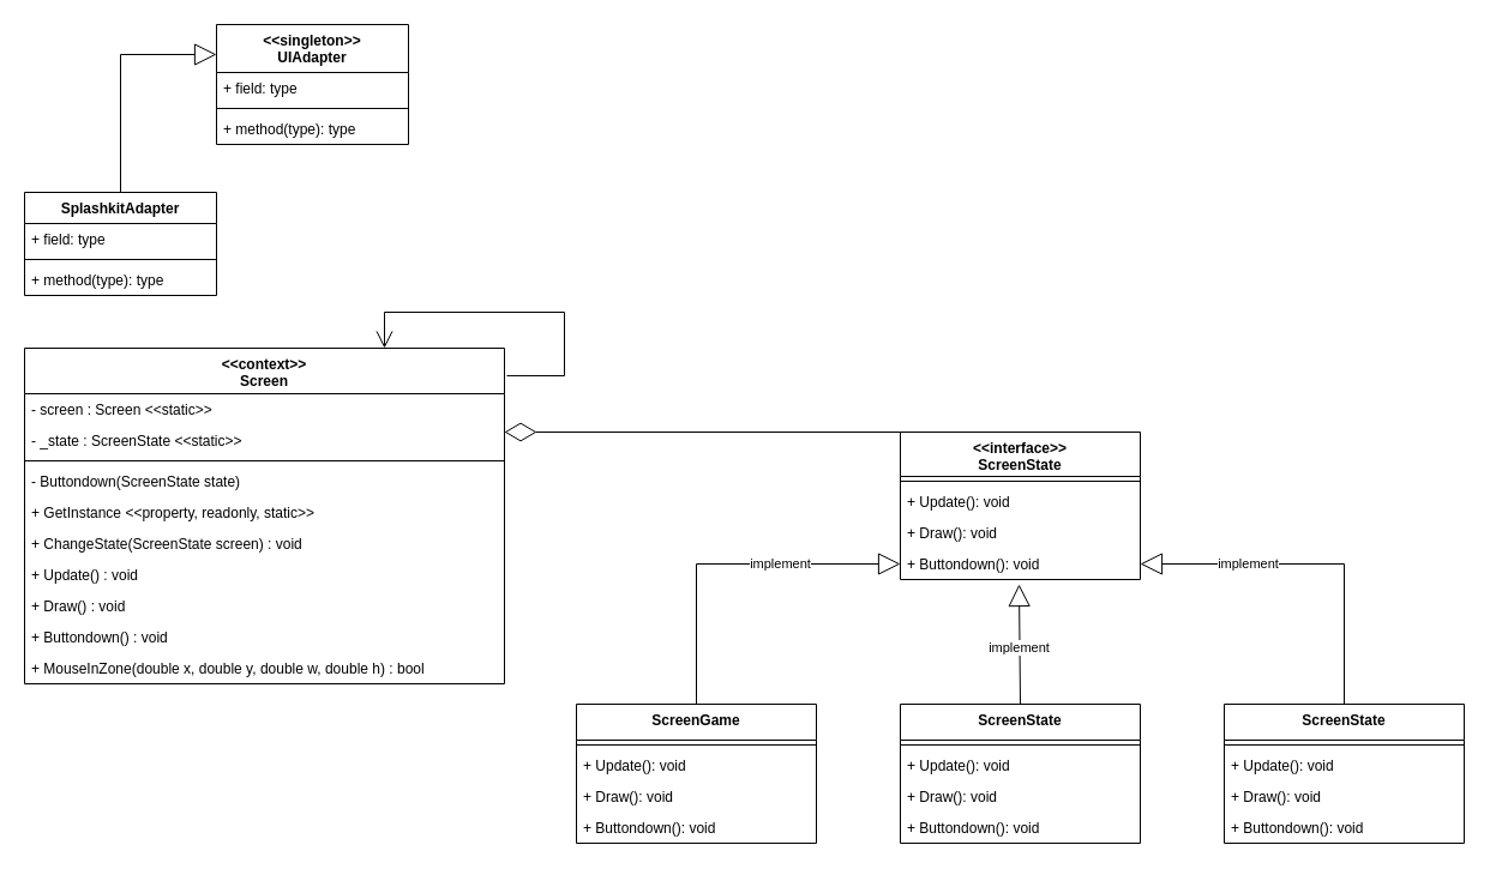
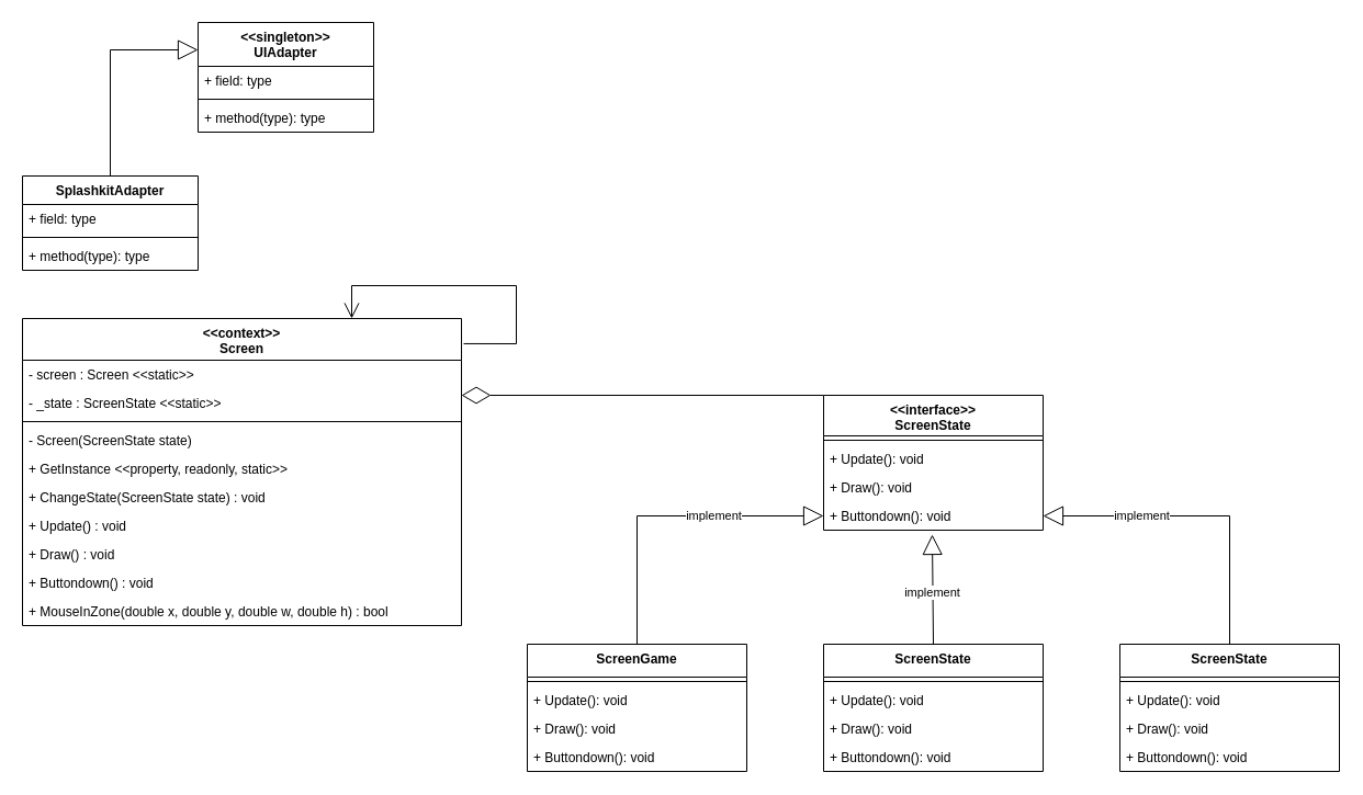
  <mxCell id="0" />
  <mxCell id="1" parent="0" />
  <mxCell id="2" value="SplashkitAdapter" style="swimlane;fontStyle=1;align=center;verticalAlign=top;childLayout=stackLayout;horizontal=1;startSize=26;horizontalStack=0;resizeParent=1;resizeParentMax=0;resizeLast=0;collapsible=1;marginBottom=0;hachureGap=4;pointerEvents=0;" vertex="1" parent="1"><mxGeometry x="20" y="160" width="160" height="86" as="geometry" /></mxCell>
  <mxCell id="3" value="+ field: type" style="text;strokeColor=none;fillColor=none;align=left;verticalAlign=top;spacingLeft=4;spacingRight=4;overflow=hidden;rotatable=0;points=[[0,0.5],[1,0.5]];portConstraint=eastwest;" vertex="1" parent="2"><mxGeometry y="26" width="160" height="26" as="geometry" /></mxCell>
  <mxCell id="4" value="" style="line;strokeWidth=1;fillColor=none;align=left;verticalAlign=middle;spacingTop=-1;spacingLeft=3;spacingRight=3;rotatable=0;labelPosition=right;points=[];portConstraint=eastwest;" vertex="1" parent="2"><mxGeometry y="52" width="160" height="8" as="geometry" /></mxCell>
  <mxCell id="5" value="+ method(type): type" style="text;strokeColor=none;fillColor=none;align=left;verticalAlign=top;spacingLeft=4;spacingRight=4;overflow=hidden;rotatable=0;points=[[0,0.5],[1,0.5]];portConstraint=eastwest;" vertex="1" parent="2"><mxGeometry y="60" width="160" height="26" as="geometry" /></mxCell>
  <mxCell id="6" value="&lt;&lt;singleton&gt;&gt;&#10;UIAdapter" style="swimlane;fontStyle=1;align=center;verticalAlign=top;childLayout=stackLayout;horizontal=1;startSize=40;horizontalStack=0;resizeParent=1;resizeParentMax=0;resizeLast=0;collapsible=1;marginBottom=0;hachureGap=4;pointerEvents=0;" vertex="1" parent="1"><mxGeometry x="180" y="20" width="160" height="100" as="geometry" /></mxCell>
  <mxCell id="7" value="+ field: type" style="text;strokeColor=none;fillColor=none;align=left;verticalAlign=top;spacingLeft=4;spacingRight=4;overflow=hidden;rotatable=0;points=[[0,0.5],[1,0.5]];portConstraint=eastwest;" vertex="1" parent="6"><mxGeometry y="40" width="160" height="26" as="geometry" /></mxCell>
  <mxCell id="8" value="" style="line;strokeWidth=1;fillColor=none;align=left;verticalAlign=middle;spacingTop=-1;spacingLeft=3;spacingRight=3;rotatable=0;labelPosition=right;points=[];portConstraint=eastwest;" vertex="1" parent="6"><mxGeometry y="66" width="160" height="8" as="geometry" /></mxCell>
  <mxCell id="9" value="+ method(type): type" style="text;strokeColor=none;fillColor=none;align=left;verticalAlign=top;spacingLeft=4;spacingRight=4;overflow=hidden;rotatable=0;points=[[0,0.5],[1,0.5]];portConstraint=eastwest;" vertex="1" parent="6"><mxGeometry y="74" width="160" height="26" as="geometry" /></mxCell>
  <mxCell id="10" value="" style="endArrow=block;endSize=16;endFill=0;html=1;rounded=0;exitX=0.5;exitY=0;exitDx=0;exitDy=0;entryX=0;entryY=0.25;entryDx=0;entryDy=0;" edge="1" parent="1" source="2" target="6"><mxGeometry width="160" relative="1" as="geometry"><mxPoint x="190" y="350" as="sourcePoint" /><mxPoint x="350" y="350" as="targetPoint" /><Array as="points"><mxPoint x="100" y="45" /></Array></mxGeometry></mxCell>
  <mxCell id="11" value="&lt;&lt;context&gt;&gt;&#10;Screen" style="swimlane;fontStyle=1;align=center;verticalAlign=top;childLayout=stackLayout;horizontal=1;startSize=38;horizontalStack=0;resizeParent=1;resizeParentMax=0;resizeLast=0;collapsible=1;marginBottom=0;hachureGap=4;pointerEvents=0;" vertex="1" parent="1"><mxGeometry x="20" y="290" width="400" height="280" as="geometry" /></mxCell>
  <mxCell id="12" value="- screen : Screen &lt;&lt;static&gt;&gt;" style="text;strokeColor=none;fillColor=none;align=left;verticalAlign=top;spacingLeft=4;spacingRight=4;overflow=hidden;rotatable=0;points=[[0,0.5],[1,0.5]];portConstraint=eastwest;" vertex="1" parent="11"><mxGeometry y="38" width="400" height="26" as="geometry" /></mxCell>
  <mxCell id="13" value="- _state : ScreenState &lt;&lt;static&gt;&gt;" style="text;strokeColor=none;fillColor=none;align=left;verticalAlign=top;spacingLeft=4;spacingRight=4;overflow=hidden;rotatable=0;points=[[0,0.5],[1,0.5]];portConstraint=eastwest;" vertex="1" parent="11"><mxGeometry y="64" width="400" height="26" as="geometry" /></mxCell>
  <mxCell id="14" value="" style="line;strokeWidth=1;fillColor=none;align=left;verticalAlign=middle;spacingTop=-1;spacingLeft=3;spacingRight=3;rotatable=0;labelPosition=right;points=[];portConstraint=eastwest;" vertex="1" parent="11"><mxGeometry y="90" width="400" height="8" as="geometry" /></mxCell>
- <mxCell id="15" value="- Buttondown(ScreenState state)" style="text;strokeColor=none;fillColor=none;align=left;verticalAlign=top;spacingLeft=4;spacingRight=4;overflow=hidden;rotatable=0;points=[[0,0.5],[1,0.5]];portConstraint=eastwest;" vertex="1" parent="11"><mxGeometry y="98" width="400" height="26" as="geometry" /></mxCell>
+ <mxCell id="15" value="- Screen(ScreenState state)" style="text;strokeColor=none;fillColor=none;align=left;verticalAlign=top;spacingLeft=4;spacingRight=4;overflow=hidden;rotatable=0;points=[[0,0.5],[1,0.5]];portConstraint=eastwest;" vertex="1" parent="11"><mxGeometry y="98" width="400" height="26" as="geometry" /></mxCell>
  <mxCell id="16" value="+ GetInstance &lt;&lt;property, readonly, static&gt;&gt;" style="text;strokeColor=none;fillColor=none;align=left;verticalAlign=top;spacingLeft=4;spacingRight=4;overflow=hidden;rotatable=0;points=[[0,0.5],[1,0.5]];portConstraint=eastwest;" vertex="1" parent="11"><mxGeometry y="124" width="400" height="26" as="geometry" /></mxCell>
- <mxCell id="17" value="+ ChangeState(ScreenState screen) : void" style="text;strokeColor=none;fillColor=none;align=left;verticalAlign=top;spacingLeft=4;spacingRight=4;overflow=hidden;rotatable=0;points=[[0,0.5],[1,0.5]];portConstraint=eastwest;" vertex="1" parent="11"><mxGeometry y="150" width="400" height="26" as="geometry" /></mxCell>
+ <mxCell id="17" value="+ ChangeState(ScreenState state) : void" style="text;strokeColor=none;fillColor=none;align=left;verticalAlign=top;spacingLeft=4;spacingRight=4;overflow=hidden;rotatable=0;points=[[0,0.5],[1,0.5]];portConstraint=eastwest;" vertex="1" parent="11"><mxGeometry y="150" width="400" height="26" as="geometry" /></mxCell>
  <mxCell id="18" value="+ Update() : void" style="text;strokeColor=none;fillColor=none;align=left;verticalAlign=top;spacingLeft=4;spacingRight=4;overflow=hidden;rotatable=0;points=[[0,0.5],[1,0.5]];portConstraint=eastwest;" vertex="1" parent="11"><mxGeometry y="176" width="400" height="26" as="geometry" /></mxCell>
  <mxCell id="19" value="+ Draw() : void" style="text;strokeColor=none;fillColor=none;align=left;verticalAlign=top;spacingLeft=4;spacingRight=4;overflow=hidden;rotatable=0;points=[[0,0.5],[1,0.5]];portConstraint=eastwest;" vertex="1" parent="11"><mxGeometry y="202" width="400" height="26" as="geometry" /></mxCell>
  <mxCell id="20" value="+ Buttondown() : void" style="text;strokeColor=none;fillColor=none;align=left;verticalAlign=top;spacingLeft=4;spacingRight=4;overflow=hidden;rotatable=0;points=[[0,0.5],[1,0.5]];portConstraint=eastwest;" vertex="1" parent="11"><mxGeometry y="228" width="400" height="26" as="geometry" /></mxCell>
  <mxCell id="21" value="+ MouseInZone(double x, double y, double w, double h) : bool" style="text;strokeColor=none;fillColor=none;align=left;verticalAlign=top;spacingLeft=4;spacingRight=4;overflow=hidden;rotatable=0;points=[[0,0.5],[1,0.5]];portConstraint=eastwest;" vertex="1" parent="11"><mxGeometry y="254" width="400" height="26" as="geometry" /></mxCell>
  <mxCell id="22" value="&lt;&lt;interface&gt;&gt;&#10;ScreenState" style="swimlane;fontStyle=1;align=center;verticalAlign=top;childLayout=stackLayout;horizontal=1;startSize=37;horizontalStack=0;resizeParent=1;resizeParentMax=0;resizeLast=0;collapsible=1;marginBottom=0;hachureGap=4;pointerEvents=0;" vertex="1" parent="1"><mxGeometry x="750" y="360" width="200" height="123" as="geometry" /></mxCell>
  <mxCell id="23" value="" style="line;strokeWidth=1;fillColor=none;align=left;verticalAlign=middle;spacingTop=-1;spacingLeft=3;spacingRight=3;rotatable=0;labelPosition=right;points=[];portConstraint=eastwest;" vertex="1" parent="22"><mxGeometry y="37" width="200" height="8" as="geometry" /></mxCell>
  <mxCell id="24" value="+ Update(): void" style="text;strokeColor=none;fillColor=none;align=left;verticalAlign=top;spacingLeft=4;spacingRight=4;overflow=hidden;rotatable=0;points=[[0,0.5],[1,0.5]];portConstraint=eastwest;" vertex="1" parent="22"><mxGeometry y="45" width="200" height="26" as="geometry" /></mxCell>
  <mxCell id="25" value="+ Draw(): void" style="text;strokeColor=none;fillColor=none;align=left;verticalAlign=top;spacingLeft=4;spacingRight=4;overflow=hidden;rotatable=0;points=[[0,0.5],[1,0.5]];portConstraint=eastwest;" vertex="1" parent="22"><mxGeometry y="71" width="200" height="26" as="geometry" /></mxCell>
  <mxCell id="26" value="+ Buttondown(): void" style="text;strokeColor=none;fillColor=none;align=left;verticalAlign=top;spacingLeft=4;spacingRight=4;overflow=hidden;rotatable=0;points=[[0,0.5],[1,0.5]];portConstraint=eastwest;" vertex="1" parent="22"><mxGeometry y="97" width="200" height="26" as="geometry" /></mxCell>
  <mxCell id="27" value="" style="endArrow=open;endFill=1;endSize=12;html=1;rounded=0;exitX=1.005;exitY=0.082;exitDx=0;exitDy=0;exitPerimeter=0;entryX=0.75;entryY=0;entryDx=0;entryDy=0;" edge="1" parent="1" source="11" target="11"><mxGeometry width="160" relative="1" as="geometry"><mxPoint x="670" y="390" as="sourcePoint" /><mxPoint x="830" y="390" as="targetPoint" /><Array as="points"><mxPoint x="470" y="313" /><mxPoint x="470" y="260" /><mxPoint x="320" y="260" /></Array></mxGeometry></mxCell>
  <mxCell id="28" value="ScreenGame" style="swimlane;fontStyle=1;align=center;verticalAlign=top;childLayout=stackLayout;horizontal=1;startSize=30;horizontalStack=0;resizeParent=1;resizeParentMax=0;resizeLast=0;collapsible=1;marginBottom=0;hachureGap=4;pointerEvents=0;" vertex="1" parent="1"><mxGeometry x="480" y="587" width="200" height="116" as="geometry" /></mxCell>
  <mxCell id="29" value="" style="line;strokeWidth=1;fillColor=none;align=left;verticalAlign=middle;spacingTop=-1;spacingLeft=3;spacingRight=3;rotatable=0;labelPosition=right;points=[];portConstraint=eastwest;" vertex="1" parent="28"><mxGeometry y="30" width="200" height="8" as="geometry" /></mxCell>
  <mxCell id="30" value="+ Update(): void" style="text;strokeColor=none;fillColor=none;align=left;verticalAlign=top;spacingLeft=4;spacingRight=4;overflow=hidden;rotatable=0;points=[[0,0.5],[1,0.5]];portConstraint=eastwest;" vertex="1" parent="28"><mxGeometry y="38" width="200" height="26" as="geometry" /></mxCell>
  <mxCell id="31" value="+ Draw(): void" style="text;strokeColor=none;fillColor=none;align=left;verticalAlign=top;spacingLeft=4;spacingRight=4;overflow=hidden;rotatable=0;points=[[0,0.5],[1,0.5]];portConstraint=eastwest;" vertex="1" parent="28"><mxGeometry y="64" width="200" height="26" as="geometry" /></mxCell>
  <mxCell id="32" value="+ Buttondown(): void" style="text;strokeColor=none;fillColor=none;align=left;verticalAlign=top;spacingLeft=4;spacingRight=4;overflow=hidden;rotatable=0;points=[[0,0.5],[1,0.5]];portConstraint=eastwest;" vertex="1" parent="28"><mxGeometry y="90" width="200" height="26" as="geometry" /></mxCell>
  <mxCell id="33" value="ScreenState" style="swimlane;fontStyle=1;align=center;verticalAlign=top;childLayout=stackLayout;horizontal=1;startSize=30;horizontalStack=0;resizeParent=1;resizeParentMax=0;resizeLast=0;collapsible=1;marginBottom=0;hachureGap=4;pointerEvents=0;" vertex="1" parent="1"><mxGeometry x="750" y="587" width="200" height="116" as="geometry" /></mxCell>
  <mxCell id="34" value="" style="line;strokeWidth=1;fillColor=none;align=left;verticalAlign=middle;spacingTop=-1;spacingLeft=3;spacingRight=3;rotatable=0;labelPosition=right;points=[];portConstraint=eastwest;" vertex="1" parent="33"><mxGeometry y="30" width="200" height="8" as="geometry" /></mxCell>
  <mxCell id="35" value="+ Update(): void" style="text;strokeColor=none;fillColor=none;align=left;verticalAlign=top;spacingLeft=4;spacingRight=4;overflow=hidden;rotatable=0;points=[[0,0.5],[1,0.5]];portConstraint=eastwest;" vertex="1" parent="33"><mxGeometry y="38" width="200" height="26" as="geometry" /></mxCell>
  <mxCell id="36" value="+ Draw(): void" style="text;strokeColor=none;fillColor=none;align=left;verticalAlign=top;spacingLeft=4;spacingRight=4;overflow=hidden;rotatable=0;points=[[0,0.5],[1,0.5]];portConstraint=eastwest;" vertex="1" parent="33"><mxGeometry y="64" width="200" height="26" as="geometry" /></mxCell>
  <mxCell id="37" value="+ Buttondown(): void" style="text;strokeColor=none;fillColor=none;align=left;verticalAlign=top;spacingLeft=4;spacingRight=4;overflow=hidden;rotatable=0;points=[[0,0.5],[1,0.5]];portConstraint=eastwest;" vertex="1" parent="33"><mxGeometry y="90" width="200" height="26" as="geometry" /></mxCell>
  <mxCell id="38" value="ScreenState" style="swimlane;fontStyle=1;align=center;verticalAlign=top;childLayout=stackLayout;horizontal=1;startSize=30;horizontalStack=0;resizeParent=1;resizeParentMax=0;resizeLast=0;collapsible=1;marginBottom=0;hachureGap=4;pointerEvents=0;" vertex="1" parent="1"><mxGeometry x="1020" y="587" width="200" height="116" as="geometry" /></mxCell>
  <mxCell id="39" value="" style="line;strokeWidth=1;fillColor=none;align=left;verticalAlign=middle;spacingTop=-1;spacingLeft=3;spacingRight=3;rotatable=0;labelPosition=right;points=[];portConstraint=eastwest;" vertex="1" parent="38"><mxGeometry y="30" width="200" height="8" as="geometry" /></mxCell>
  <mxCell id="40" value="+ Update(): void" style="text;strokeColor=none;fillColor=none;align=left;verticalAlign=top;spacingLeft=4;spacingRight=4;overflow=hidden;rotatable=0;points=[[0,0.5],[1,0.5]];portConstraint=eastwest;" vertex="1" parent="38"><mxGeometry y="38" width="200" height="26" as="geometry" /></mxCell>
  <mxCell id="41" value="+ Draw(): void" style="text;strokeColor=none;fillColor=none;align=left;verticalAlign=top;spacingLeft=4;spacingRight=4;overflow=hidden;rotatable=0;points=[[0,0.5],[1,0.5]];portConstraint=eastwest;" vertex="1" parent="38"><mxGeometry y="64" width="200" height="26" as="geometry" /></mxCell>
  <mxCell id="42" value="+ Buttondown(): void" style="text;strokeColor=none;fillColor=none;align=left;verticalAlign=top;spacingLeft=4;spacingRight=4;overflow=hidden;rotatable=0;points=[[0,0.5],[1,0.5]];portConstraint=eastwest;" vertex="1" parent="38"><mxGeometry y="90" width="200" height="26" as="geometry" /></mxCell>
  <mxCell id="43" value="implement" style="endArrow=block;endSize=16;endFill=0;html=1;rounded=0;exitX=0.5;exitY=0;exitDx=0;exitDy=0;entryX=0;entryY=0.5;entryDx=0;entryDy=0;" edge="1" parent="1" source="28" target="26"><mxGeometry x="0.303" width="160" relative="1" as="geometry"><mxPoint x="570" y="617" as="sourcePoint" /><mxPoint x="730" y="617" as="targetPoint" /><Array as="points"><mxPoint x="580" y="470" /></Array><mxPoint as="offset" /></mxGeometry></mxCell>
  <mxCell id="44" value="implement" style="endArrow=block;endSize=16;endFill=0;html=1;rounded=0;exitX=0.5;exitY=0;exitDx=0;exitDy=0;entryX=0.495;entryY=1.154;entryDx=0;entryDy=0;entryPerimeter=0;" edge="1" parent="1" source="33" target="26"><mxGeometry x="-0.06" y="1" width="160" relative="1" as="geometry"><mxPoint x="860" y="567" as="sourcePoint" /><mxPoint x="1030" y="450" as="targetPoint" /><mxPoint as="offset" /></mxGeometry></mxCell>
  <mxCell id="45" value="implement" style="endArrow=block;endSize=16;endFill=0;html=1;rounded=0;exitX=0.5;exitY=0;exitDx=0;exitDy=0;entryX=1;entryY=0.5;entryDx=0;entryDy=0;" edge="1" parent="1" source="38" target="26"><mxGeometry x="0.373" width="160" relative="1" as="geometry"><mxPoint x="1060" y="558.5" as="sourcePoint" /><mxPoint x="1230" y="441.5" as="targetPoint" /><Array as="points"><mxPoint x="1120" y="470" /></Array><mxPoint as="offset" /></mxGeometry></mxCell>
  <mxCell id="46" value="" style="endArrow=diamondThin;endFill=0;endSize=24;html=1;rounded=0;entryX=1;entryY=0.231;entryDx=0;entryDy=0;exitX=0;exitY=0;exitDx=0;exitDy=0;entryPerimeter=0;" edge="1" parent="1" source="22" target="13"><mxGeometry width="160" relative="1" as="geometry"><mxPoint x="610" y="380" as="sourcePoint" /><mxPoint x="770" y="380" as="targetPoint" /></mxGeometry></mxCell>
